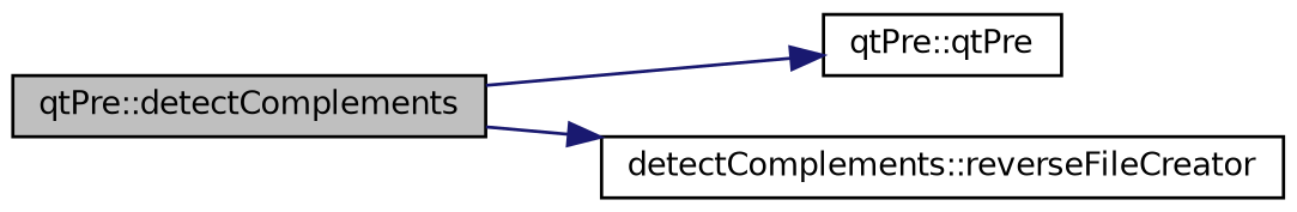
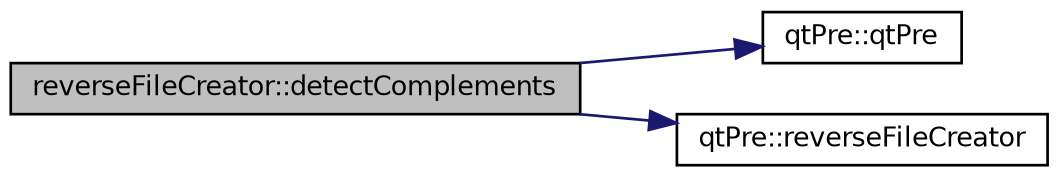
  digraph {
    rankdir=LR
    node [color=black fillcolor=white fontname=Helvetica fontsize=10 shape=record style=filled]
    edge [color=midnightblue fontname=Helvetica fontsize=10 labelfontname=Helvetica labelfontsize=10 style=solid]
-   n1 [fillcolor=grey75 fontcolor=black height=0.2 label="qtPre::detectComplements" width=0.4]
+   n1 [fillcolor=grey75 fontcolor=black height=0.2 label="reverseFileCreator::detectComplements" width=0.4]
    n2 [height=0.2 label="qtPre::qtPre" width=0.4]
-   n3 [height=0.2 label="detectComplements::reverseFileCreator" width=0.4]
+   n3 [height=0.2 label="qtPre::reverseFileCreator" width=0.4]
    n1 -> n2
    n1 -> n3
  }
